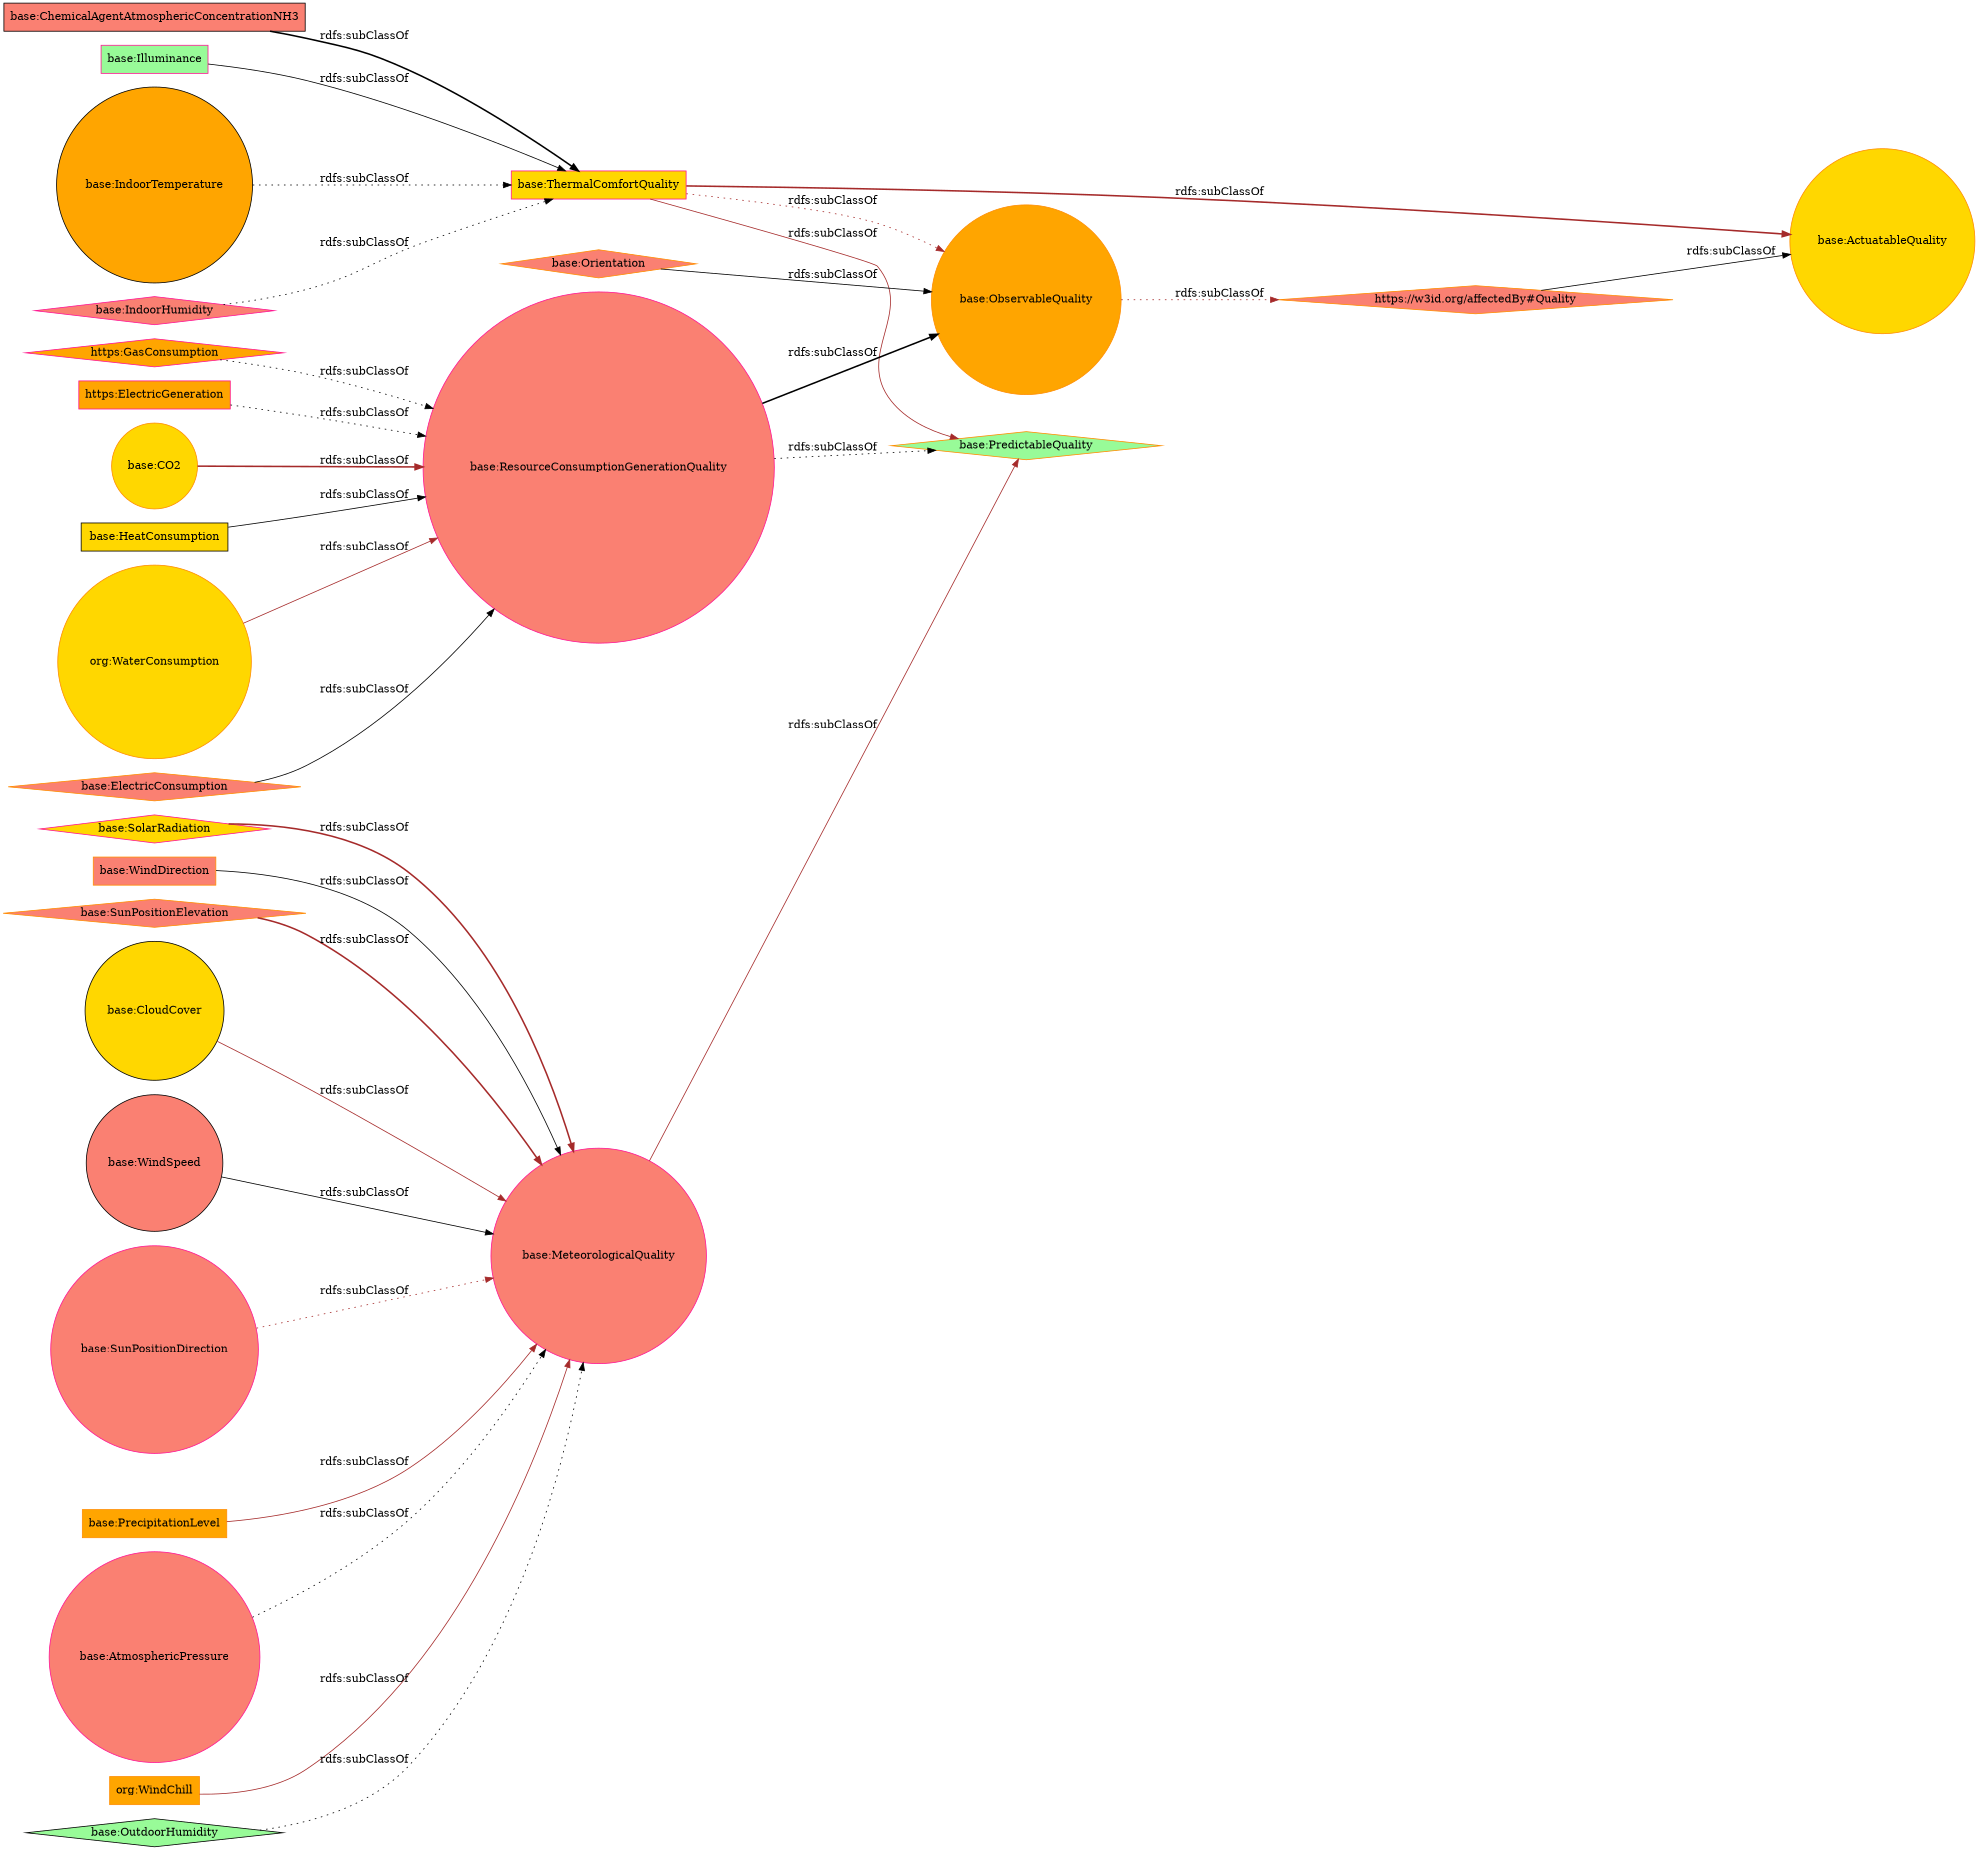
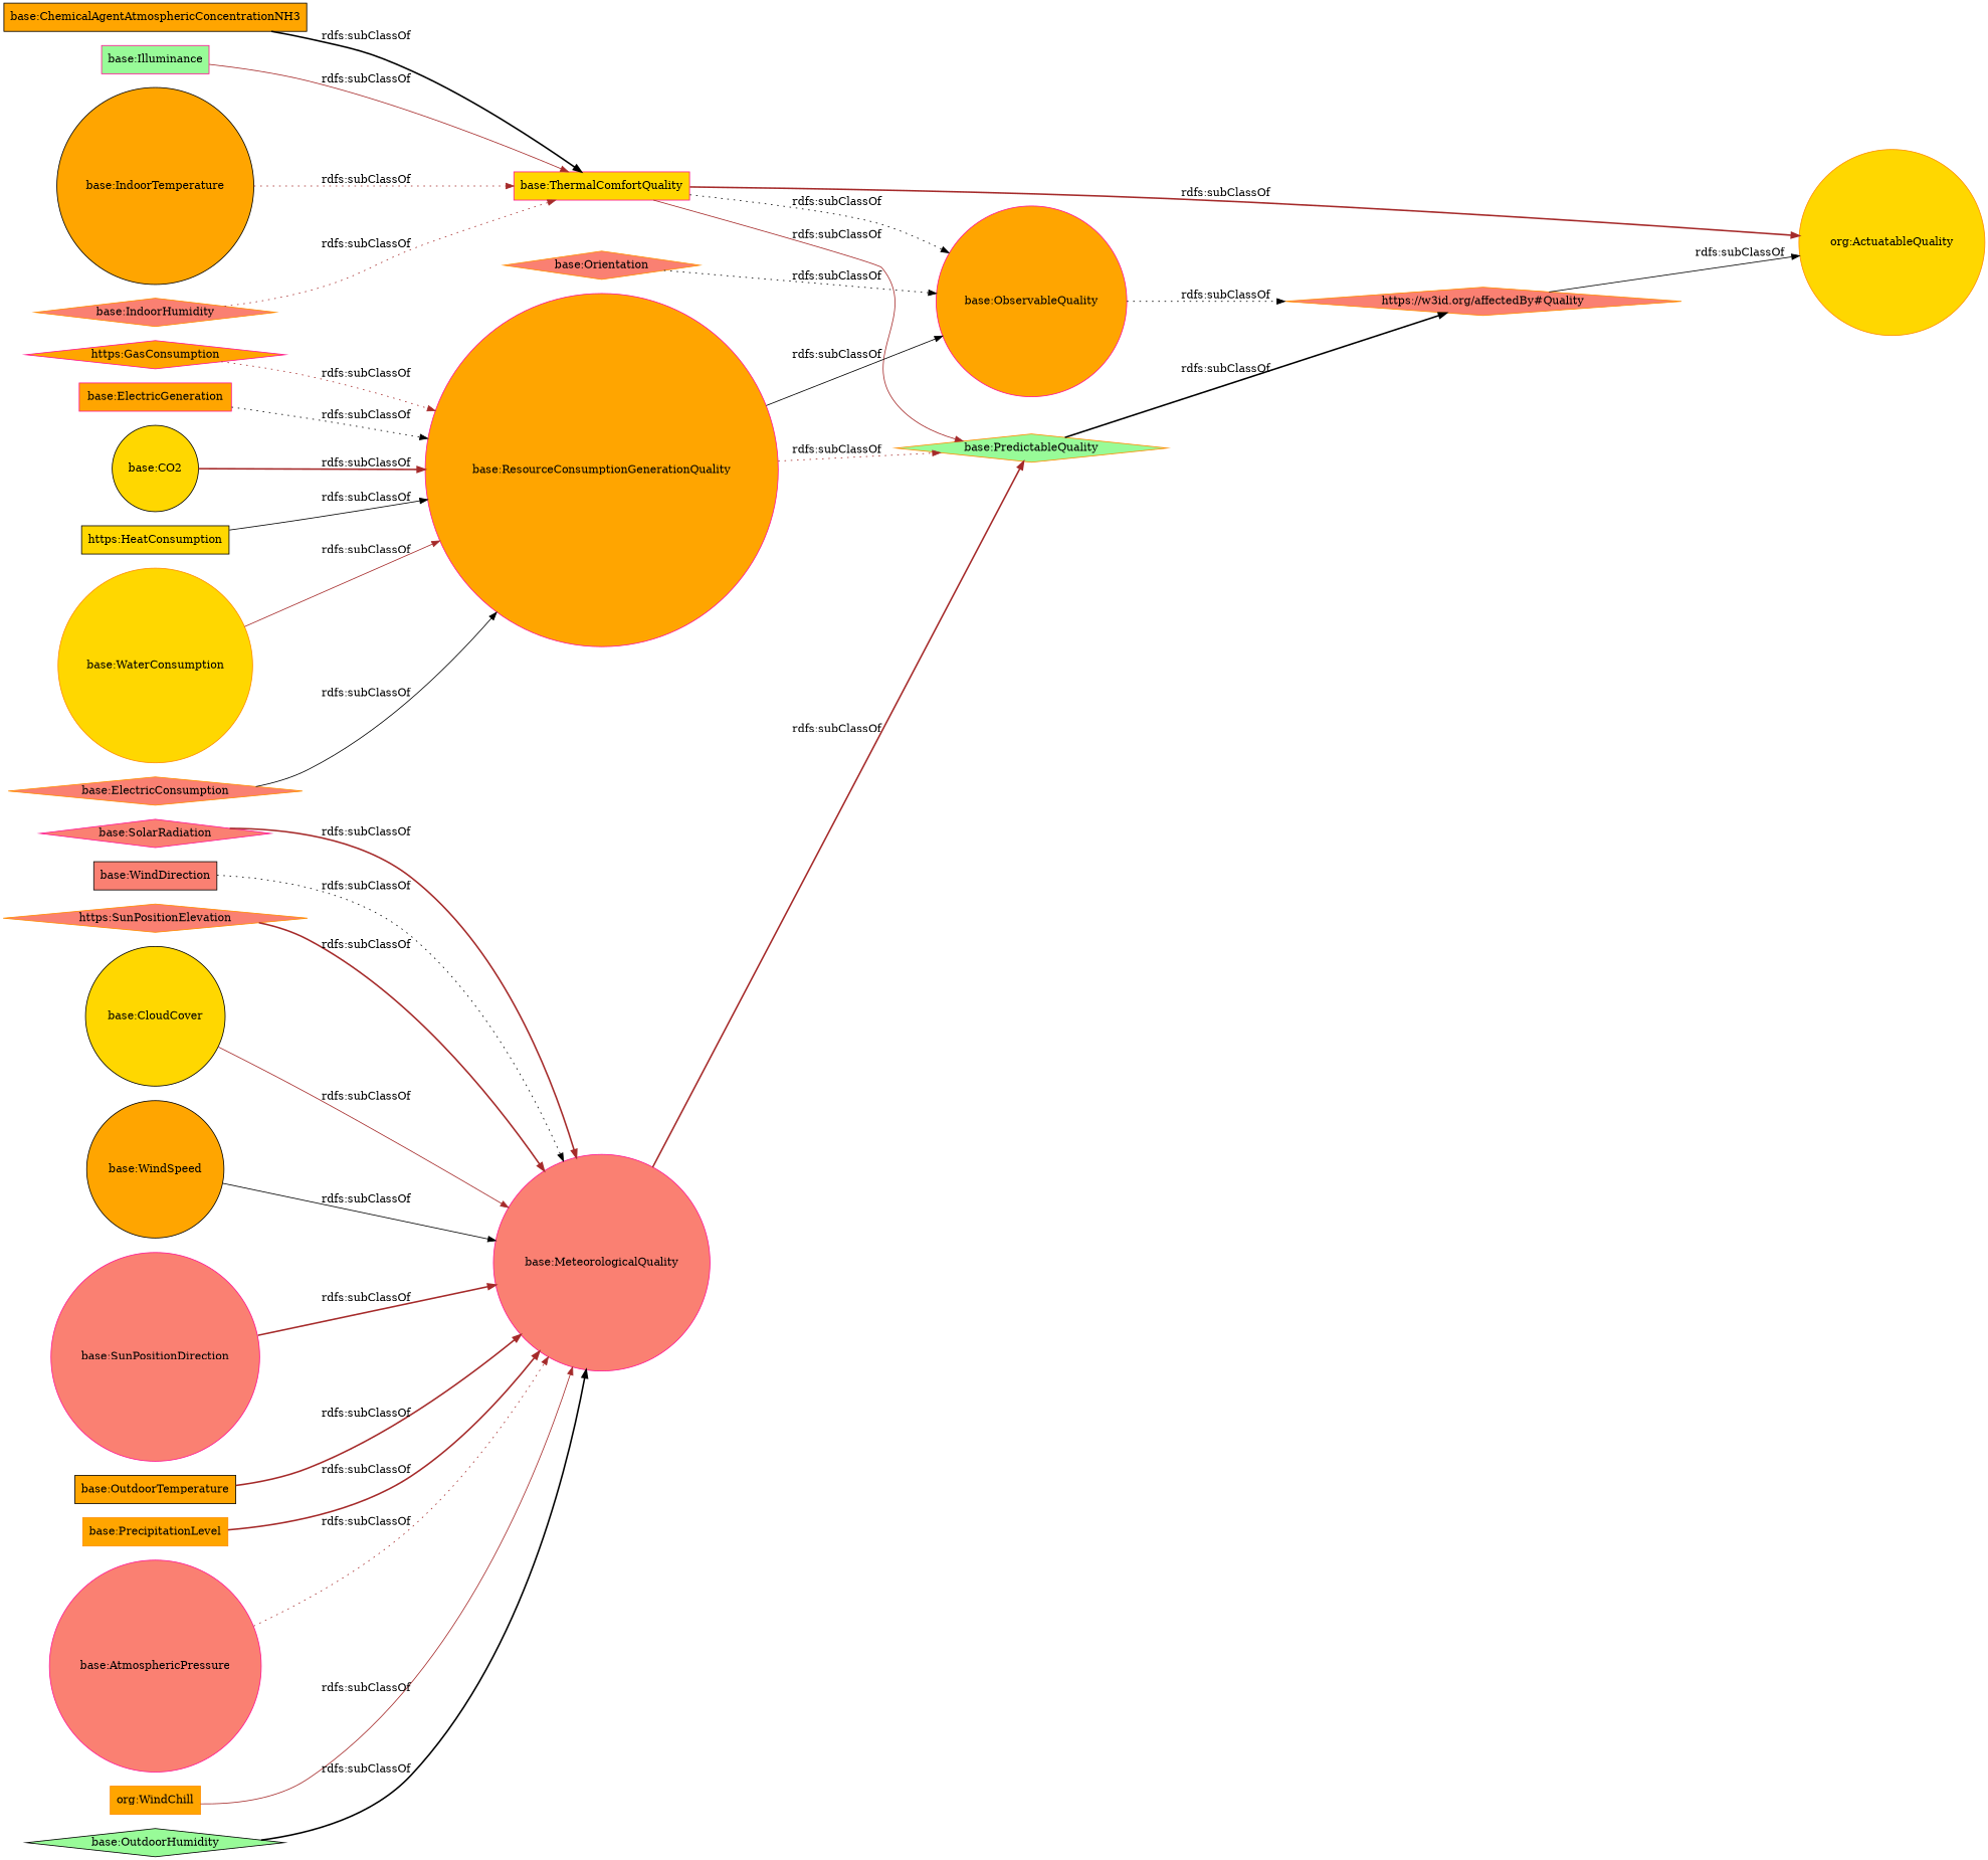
  digraph {
    rankdir=LR
    node [color=darkorange fillcolor=salmon shape=circle style=filled]
    edge [color=brown style=solid]
    n1 [fillcolor=orange label="org:WindChill" shape=box]
    "base:MeteorologicalQuality" [color=deeppink]
    "base:PredictableQuality" [fillcolor=palegreen shape=diamond]
-   "base:ChemicalAgentAtmosphericConcentrationNH3" [color=black shape=box]
+   "base:ChemicalAgentAtmosphericConcentrationNH3" [color=black fillcolor=orange shape=box]
    "base:ThermalComfortQuality" [color=deeppink fillcolor=gold shape=box]
-   "base:ObservableQuality" [fillcolor=orange]
-   "base:ActuatableQuality" [fillcolor=gold]
-   "base:WaterConsumption" [fillcolor=gold label="org:WaterConsumption"]
-   "base:ResourceConsumptionGenerationQuality" [color=deeppink]
+   "base:ObservableQuality" [color=deeppink fillcolor=orange]
+   "base:ActuatableQuality" [fillcolor=gold label="org:ActuatableQuality"]
+   "base:WaterConsumption" [fillcolor=gold]
+   "base:ResourceConsumptionGenerationQuality" [color=deeppink fillcolor=orange]
    "base:OutdoorHumidity" [color=black fillcolor=palegreen shape=diamond]
    "https://w3id.org/affectedBy#Quality" [shape=diamond]
    "base:Illuminance" [color=deeppink fillcolor=palegreen shape=box]
-   "base:SolarRadiation" [color=deeppink fillcolor=gold shape=diamond]
-   "base:WindDirection" [shape=box]
+   "base:SolarRadiation" [color=deeppink shape=diamond]
+   "base:WindDirection" [color=black shape=box]
    "base:Orientation" [shape=diamond]
    "base:ElectricConsumption" [shape=diamond]
    "base:IndoorTemperature" [color=black fillcolor=orange]
-   "base:SunPositionElevation" [shape=diamond]
+   "base:SunPositionElevation" [shape=diamond label="https:SunPositionElevation"]
    "base:CloudCover" [color=black fillcolor=gold]
-   "base:IndoorHumidity" [color=deeppink shape=diamond]
-   "base:WindSpeed" [color=black]
+   "base:IndoorHumidity" [shape=diamond]
+   "base:WindSpeed" [color=black fillcolor=orange]
    n22 [color=deeppink fillcolor=orange label="https:GasConsumption" shape=diamond]
-   "base:ElectricGeneration" [color=deeppink fillcolor=orange shape=box label="https:ElectricGeneration"]
+   "base:ElectricGeneration" [color=deeppink fillcolor=orange shape=box]
    "base:SunPositionDirection" [color=deeppink]
+   "base:OutdoorTemperature" [color=black fillcolor=orange shape=box]
    "base:PrecipitationLevel" [fillcolor=orange shape=box]
    "base:AtmosphericPressure" [color=deeppink]
-   "base:CO2" [fillcolor=gold]
-   "base:HeatConsumption" [color=black fillcolor=gold shape=box]
+   "base:CO2" [color=black fillcolor=gold]
+   "base:HeatConsumption" [color=black fillcolor=gold shape=box label="https:HeatConsumption"]
    n1 -> "base:MeteorologicalQuality" [label="rdfs:subClassOf"]
-   "base:MeteorologicalQuality" -> "base:PredictableQuality" [label="rdfs:subClassOf"]
+   "base:MeteorologicalQuality" -> "base:PredictableQuality" [label="rdfs:subClassOf" style=bold]
+   "base:PredictableQuality" -> "https://w3id.org/affectedBy#Quality" [color=black label="rdfs:subClassOf" style=bold]
    "base:ChemicalAgentAtmosphericConcentrationNH3" -> "base:ThermalComfortQuality" [color=black label="rdfs:subClassOf" style=bold]
    "base:ThermalComfortQuality" -> "base:PredictableQuality" [label="rdfs:subClassOf"]
-   "base:ThermalComfortQuality" -> "base:ObservableQuality" [label="rdfs:subClassOf" style=dotted]
+   "base:ThermalComfortQuality" -> "base:ObservableQuality" [color=black label="rdfs:subClassOf" style=dotted]
    "base:ThermalComfortQuality" -> "base:ActuatableQuality" [label="rdfs:subClassOf" style=bold]
-   "base:ObservableQuality" -> "https://w3id.org/affectedBy#Quality" [label="rdfs:subClassOf" style=dotted]
+   "base:ObservableQuality" -> "https://w3id.org/affectedBy#Quality" [color=black label="rdfs:subClassOf" style=dotted]
    "base:WaterConsumption" -> "base:ResourceConsumptionGenerationQuality" [label="rdfs:subClassOf"]
-   "base:ResourceConsumptionGenerationQuality" -> "base:PredictableQuality" [color=black label="rdfs:subClassOf" style=dotted]
-   "base:ResourceConsumptionGenerationQuality" -> "base:ObservableQuality" [color=black label="rdfs:subClassOf" style=bold]
-   "base:OutdoorHumidity" -> "base:MeteorologicalQuality" [color=black label="rdfs:subClassOf" style=dotted]
+   "base:ResourceConsumptionGenerationQuality" -> "base:PredictableQuality" [label="rdfs:subClassOf" style=dotted]
+   "base:ResourceConsumptionGenerationQuality" -> "base:ObservableQuality" [color=black label="rdfs:subClassOf"]
+   "base:OutdoorHumidity" -> "base:MeteorologicalQuality" [color=black label="rdfs:subClassOf" style=bold]
    "https://w3id.org/affectedBy#Quality" -> "base:ActuatableQuality" [color=black label="rdfs:subClassOf"]
-   "base:Illuminance" -> "base:ThermalComfortQuality" [color=black label="rdfs:subClassOf"]
+   "base:Illuminance" -> "base:ThermalComfortQuality" [label="rdfs:subClassOf"]
    "base:SolarRadiation" -> "base:MeteorologicalQuality" [label="rdfs:subClassOf" style=bold]
-   "base:WindDirection" -> "base:MeteorologicalQuality" [color=black label="rdfs:subClassOf"]
-   "base:Orientation" -> "base:ObservableQuality" [color=black label="rdfs:subClassOf"]
+   "base:WindDirection" -> "base:MeteorologicalQuality" [color=black label="rdfs:subClassOf" style=dotted]
+   "base:Orientation" -> "base:ObservableQuality" [color=black label="rdfs:subClassOf" style=dotted]
    "base:ElectricConsumption" -> "base:ResourceConsumptionGenerationQuality" [color=black label="rdfs:subClassOf"]
-   "base:IndoorTemperature" -> "base:ThermalComfortQuality" [color=black label="rdfs:subClassOf" style=dotted]
+   "base:IndoorTemperature" -> "base:ThermalComfortQuality" [label="rdfs:subClassOf" style=dotted]
    "base:SunPositionElevation" -> "base:MeteorologicalQuality" [label="rdfs:subClassOf" style=bold]
    "base:CloudCover" -> "base:MeteorologicalQuality" [label="rdfs:subClassOf"]
-   "base:IndoorHumidity" -> "base:ThermalComfortQuality" [color=black label="rdfs:subClassOf" style=dotted]
+   "base:IndoorHumidity" -> "base:ThermalComfortQuality" [label="rdfs:subClassOf" style=dotted]
    "base:WindSpeed" -> "base:MeteorologicalQuality" [color=black label="rdfs:subClassOf"]
-   n22 -> "base:ResourceConsumptionGenerationQuality" [color=black label="rdfs:subClassOf" style=dotted]
+   n22 -> "base:ResourceConsumptionGenerationQuality" [label="rdfs:subClassOf" style=dotted]
    "base:ElectricGeneration" -> "base:ResourceConsumptionGenerationQuality" [color=black label="rdfs:subClassOf" style=dotted]
-   "base:SunPositionDirection" -> "base:MeteorologicalQuality" [label="rdfs:subClassOf" style=dotted]
-   "base:PrecipitationLevel" -> "base:MeteorologicalQuality" [label="rdfs:subClassOf"]
-   "base:AtmosphericPressure" -> "base:MeteorologicalQuality" [color=black label="rdfs:subClassOf" style=dotted]
+   "base:SunPositionDirection" -> "base:MeteorologicalQuality" [label="rdfs:subClassOf" style=bold]
+   "base:OutdoorTemperature" -> "base:MeteorologicalQuality" [label="rdfs:subClassOf" style=bold]
+   "base:PrecipitationLevel" -> "base:MeteorologicalQuality" [label="rdfs:subClassOf" style=bold]
+   "base:AtmosphericPressure" -> "base:MeteorologicalQuality" [label="rdfs:subClassOf" style=dotted]
    "base:CO2" -> "base:ResourceConsumptionGenerationQuality" [label="rdfs:subClassOf" style=bold]
    "base:HeatConsumption" -> "base:ResourceConsumptionGenerationQuality" [color=black label="rdfs:subClassOf"]
  }
